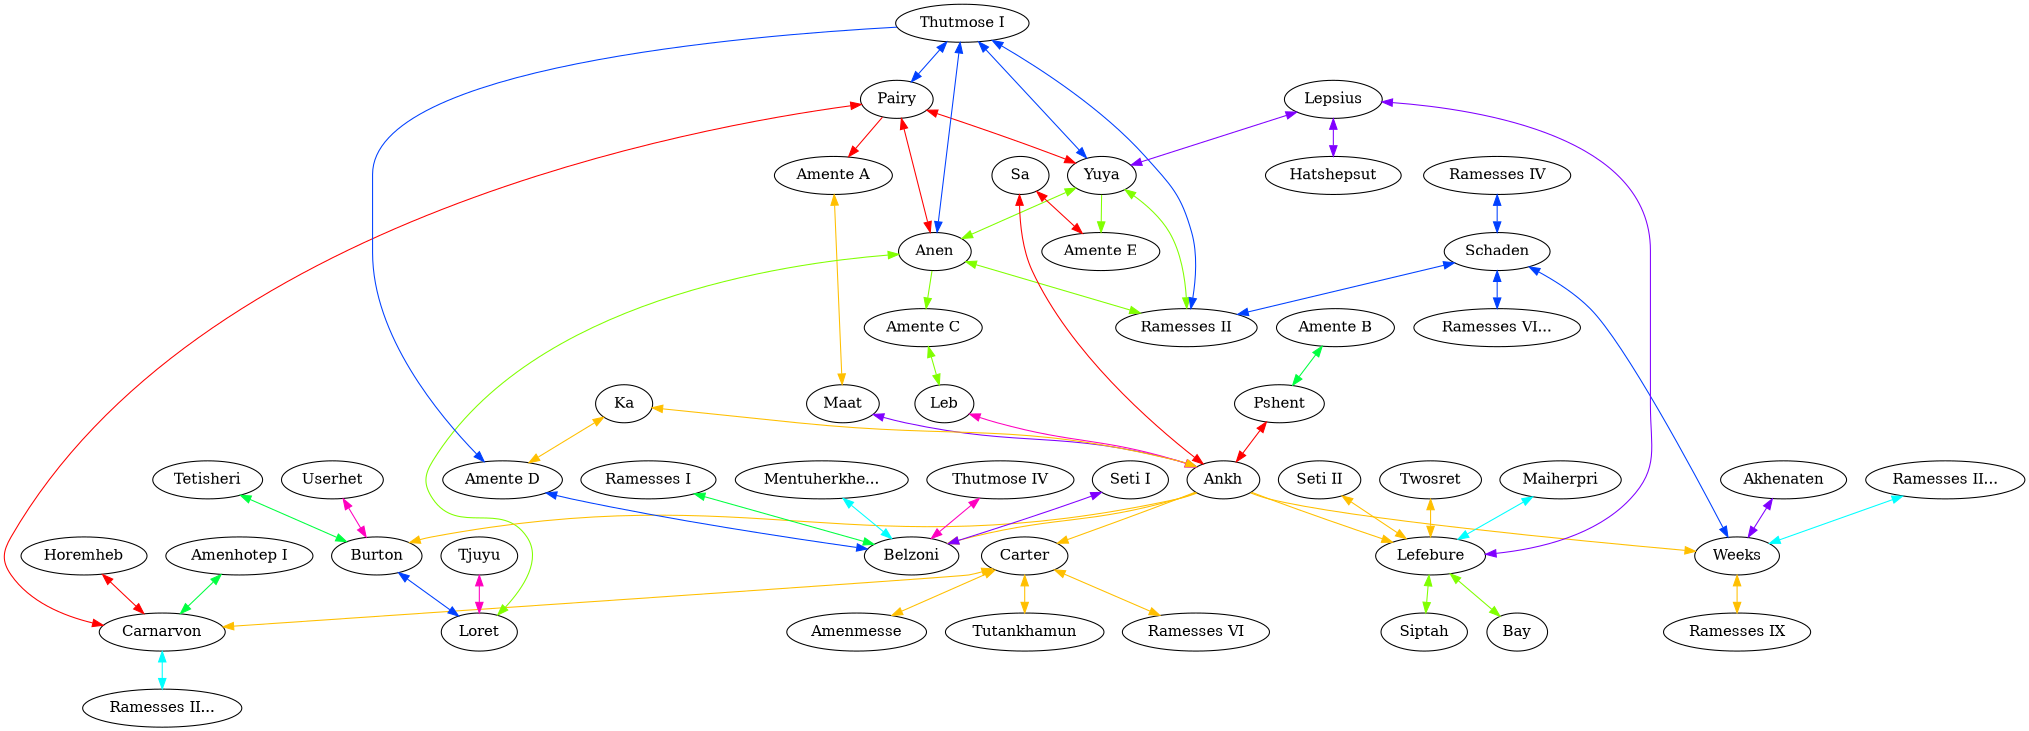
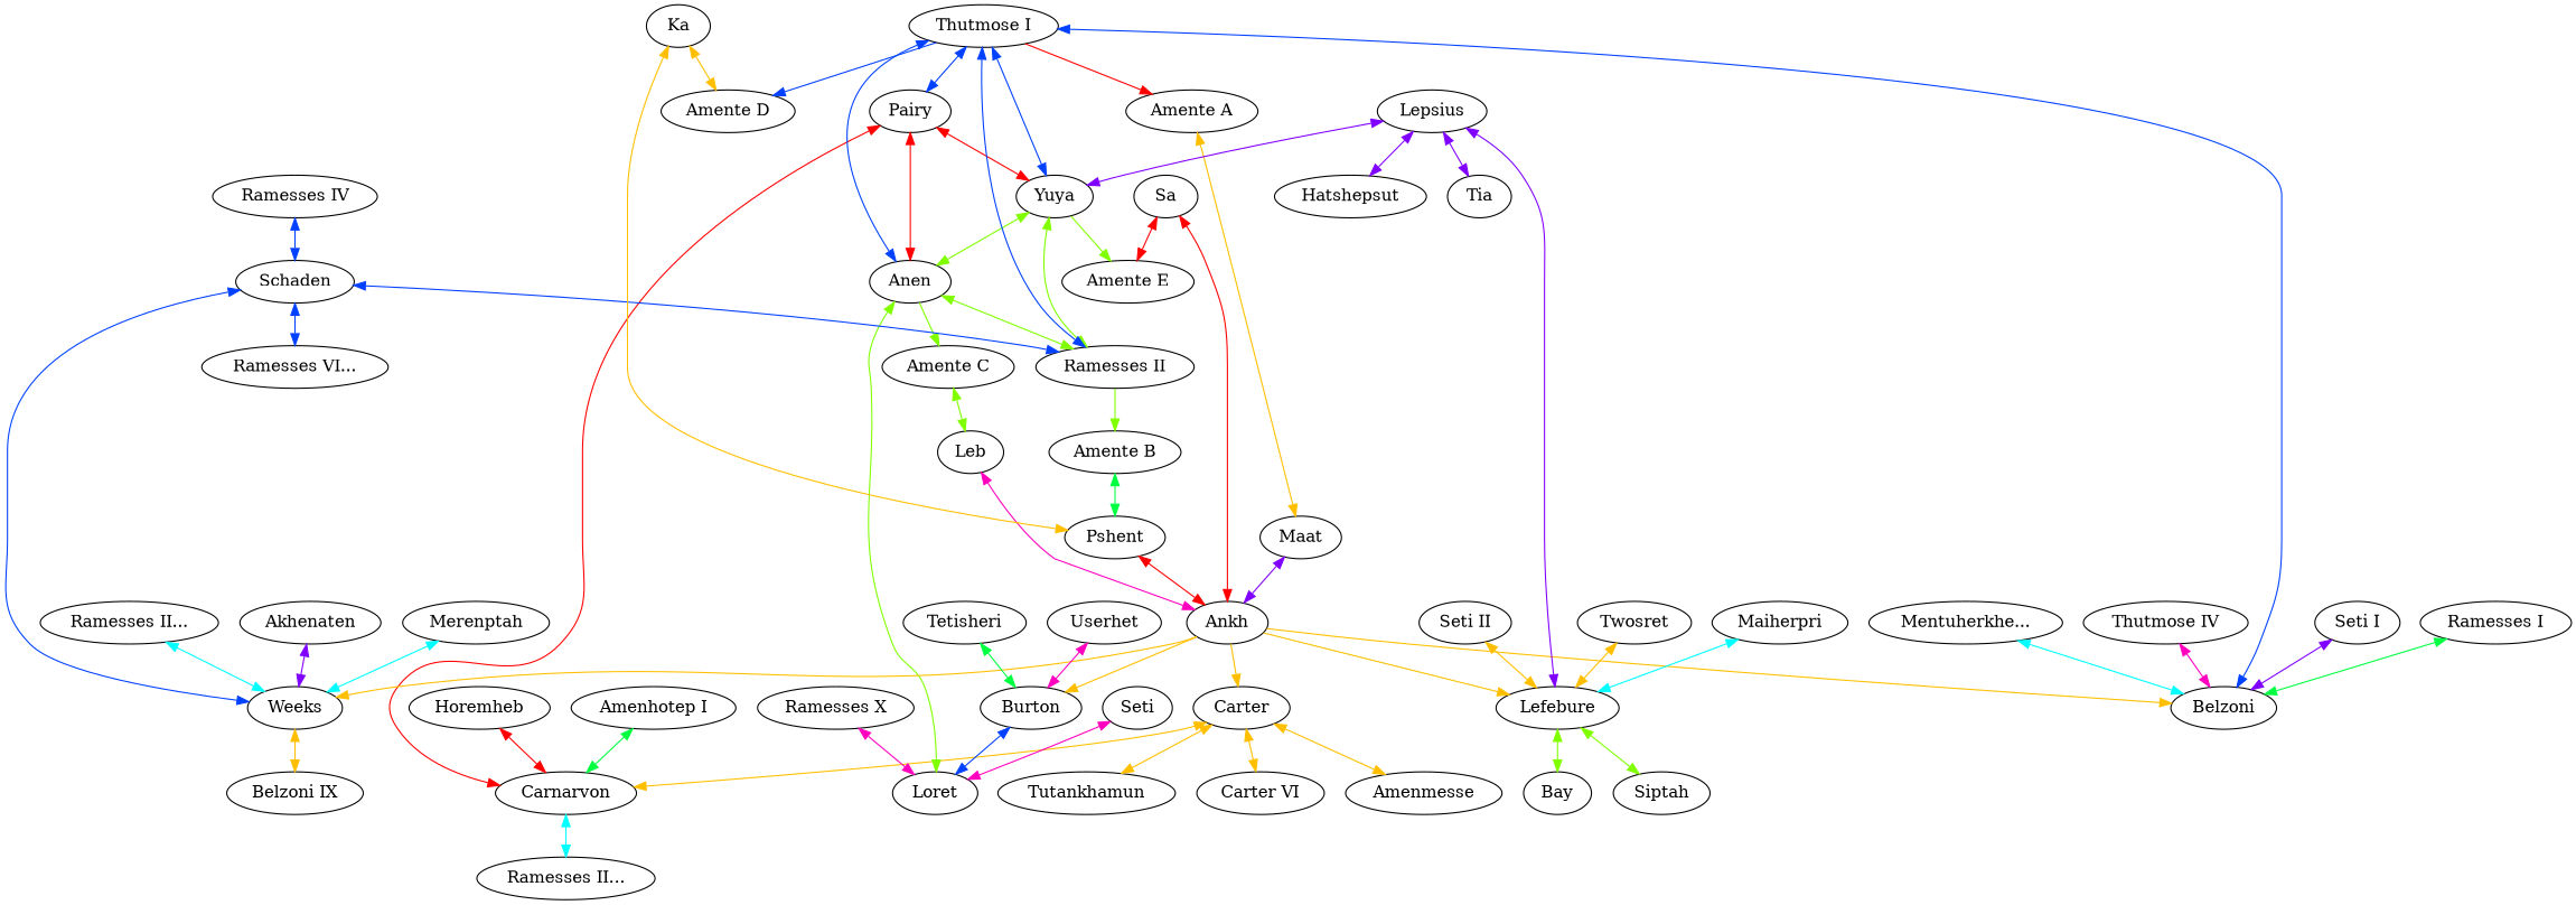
  graph {
    edge [color="0.125,1,1" dir=both]
    n1 [label=Tutankhamun]
    n2 [label=Carter]
-   n3 [label="Ramesses VI"]
+   n3 [label="Carter VI"]
    n4 [label=Carnarvon]
    n5 [label=Amenmesse]
    n6 [label="Ramesses II..."]
    n7 [label=Horemheb]
    n8 [label="Amenhotep I"]
    n9 [label=Pairy]
    n10 [label="Amente A"]
    n11 [label=Anen]
    n12 [label=Yuya]
    n13 [label=Maat]
    n14 [label="Ramesses II"]
    n15 [label="Amente B"]
    n16 [label="Amente C"]
    n17 [label=Loret]
    n18 [label="Amente E"]
    n19 [label=Ankh]
    n20 [label=Weeks]
    n21 [label=Burton]
    n22 [label=Belzoni]
    n23 [label=Lefebure]
-   n24 [label="Ramesses IX"]
+   n24 [label="Belzoni IX"]
    n25 [label=Siptah]
    n26 [label=Bay]
    n27 [label=Pshent]
    n28 [label="Ramesses IV"]
    n29 [label=Schaden]
    n30 [label="Ramesses VI..."]
    n31 [label="Ramesses II..."]
    n32 [label=Akhenaten]
+   n33 [label=Merenptah]
    n34 [label=Leb]
-   n35 [label=Tjuyu]
+   n35 [label=Seti]
+   n36 [label="Ramesses X"]
    n37 [label=Userhet]
    n38 [label=Tetisheri]
    n39 [label=Ka]
    n40 [label="Amente D"]
    n41 [label="Thutmose I"]
    n42 [label="Mentuherkhe..."]
    n43 [label="Thutmose IV"]
    n44 [label="Seti I"]
    n45 [label="Ramesses I"]
    n46 [label=Sa]
    n47 [label=Hatshepsut]
+   n48 [label=Tia]
    n49 [label=Lepsius]
    n50 [label="Seti II"]
    n51 [label=Twosret]
    n52 [label=Maiherpri]
    n2 -- n1
    n2 -- n3
    n2 -- n4
    n2 -- n5
    n4 -- n6 [color="0.5,1,1"]
    n7 -- n4 [color="1,1,1"]
    n8 -- n4 [color="0.375,1,1"]
    n9 -- n4 [color="1,1,1"]
-   n9 -- n10 [color="1,1,1" dir=forward]
+   n41 -- n10 [color="1,1,1" dir=forward]
    n9 -- n11 [color="1,1,1"]
    n9 -- n12 [color="1,1,1"]
    n10 -- n13
    n11 -- n14 [color="0.25,1,1"]
    n11 -- n16 [color="0.25,1,1" dir=forward]
    n11 -- n17 [color="0.25,1,1"]
    n12 -- n11 [color="0.25,1,1"]
    n12 -- n14 [color="0.25,1,1"]
    n12 -- n18 [color="0.25,1,1" dir=forward]
    n13 -- n19 [color="0.75,1,1"]
+   n14 -- n15 [color="0.25,1,1" dir=forward]
    n15 -- n27 [color="0.375,1,1"]
    n16 -- n34 [color="0.25,1,1"]
    n19 -- n2 [dir=forward]
    n19 -- n20 [dir=forward]
    n19 -- n21 [dir=forward]
    n19 -- n22 [dir=forward]
    n19 -- n23 [dir=forward]
    n20 -- n24
    n21 -- n17 [color="0.625,1,1"]
    n23 -- n25 [color="0.25,1,1"]
    n23 -- n26 [color="0.25,1,1"]
    n27 -- n19 [color="1,1,1"]
    n28 -- n29 [color="0.625,1,1"]
    n29 -- n14 [color="0.625,1,1"]
    n29 -- n20 [color="0.625,1,1"]
    n29 -- n30 [color="0.625,1,1"]
    n31 -- n20 [color="0.5,1,1"]
    n32 -- n20 [color="0.75,1,1"]
+   n33 -- n20 [color="0.5,1,1"]
    n34 -- n19 [color="0.875,1,1"]
    n35 -- n17 [color="0.875,1,1"]
+   n36 -- n17 [color="0.875,1,1"]
    n37 -- n21 [color="0.875,1,1"]
    n38 -- n21 [color="0.375,1,1"]
-   n39 -- n19
+   n39 -- n27
    n39 -- n40
    n41 -- n9 [color="0.625,1,1"]
    n41 -- n11 [color="0.625,1,1"]
    n41 -- n12 [color="0.625,1,1"]
    n41 -- n14 [color="0.625,1,1"]
-   n40 -- n22 [color="0.625,1,1"]
+   n41 -- n22 [color="0.625,1,1"]
    n41 -- n40 [color="0.625,1,1" dir=forward]
    n42 -- n22 [color="0.5,1,1"]
    n43 -- n22 [color="0.875,1,1"]
    n44 -- n22 [color="0.75,1,1"]
    n45 -- n22 [color="0.375,1,1"]
    n46 -- n18 [color="1,1,1"]
    n46 -- n19 [color="1,1,1"]
    n49 -- n12 [color="0.75,1,1"]
    n49 -- n23 [color="0.75,1,1"]
    n49 -- n47 [color="0.75,1,1"]
+   n49 -- n48 [color="0.75,1,1"]
    n50 -- n23
    n51 -- n23
    n52 -- n23 [color="0.5,1,1"]
  }
